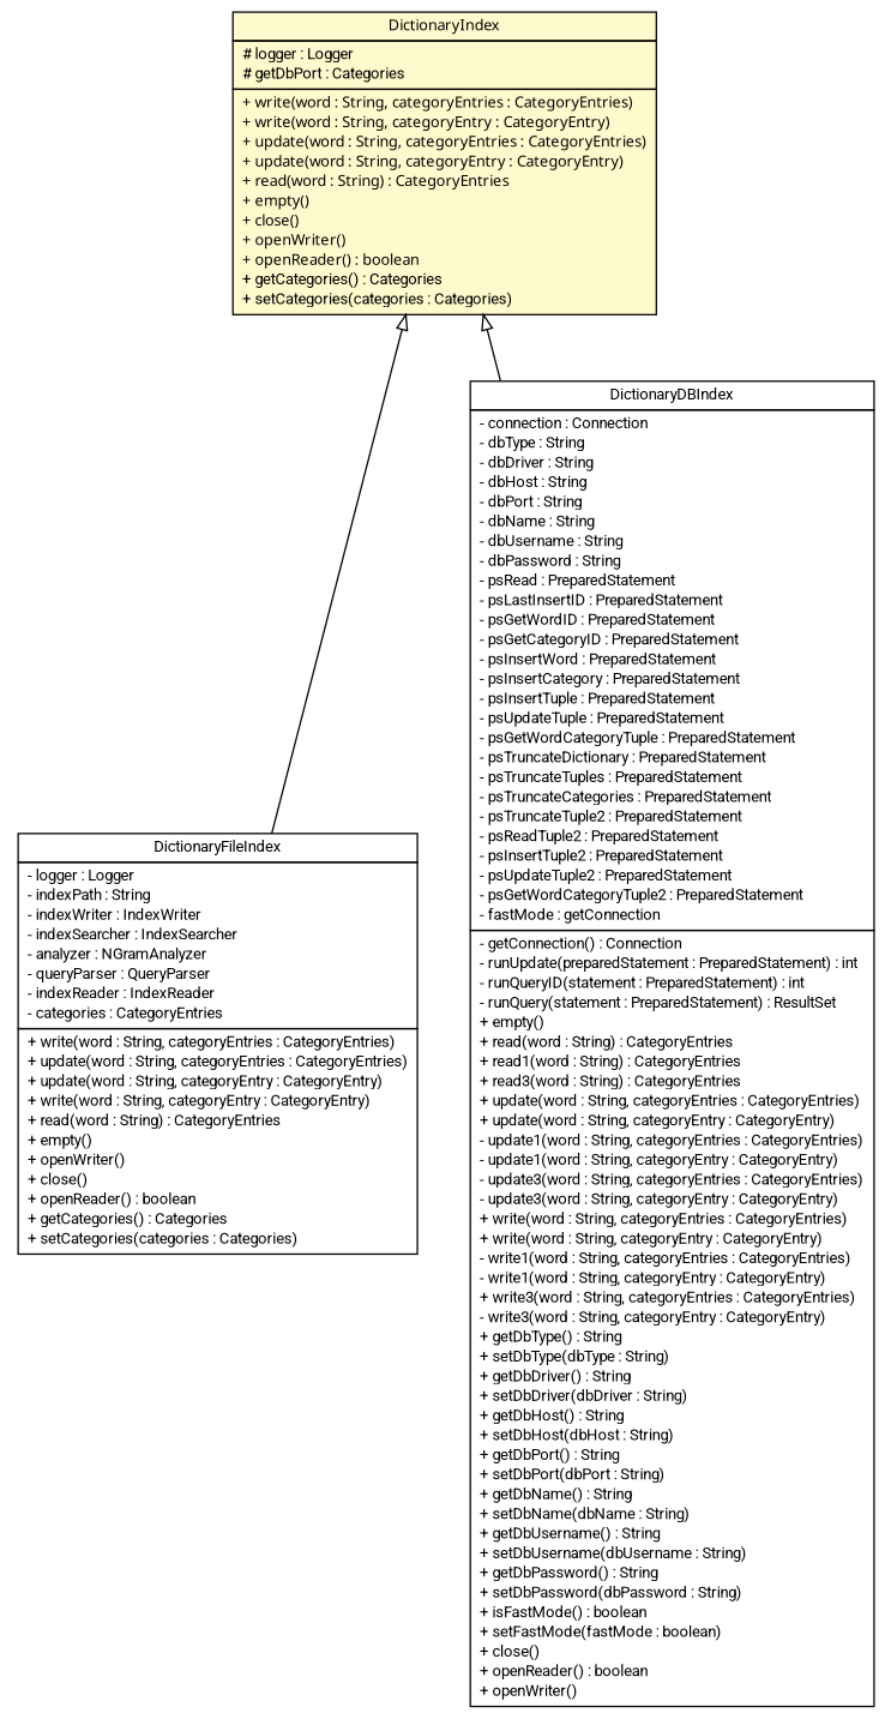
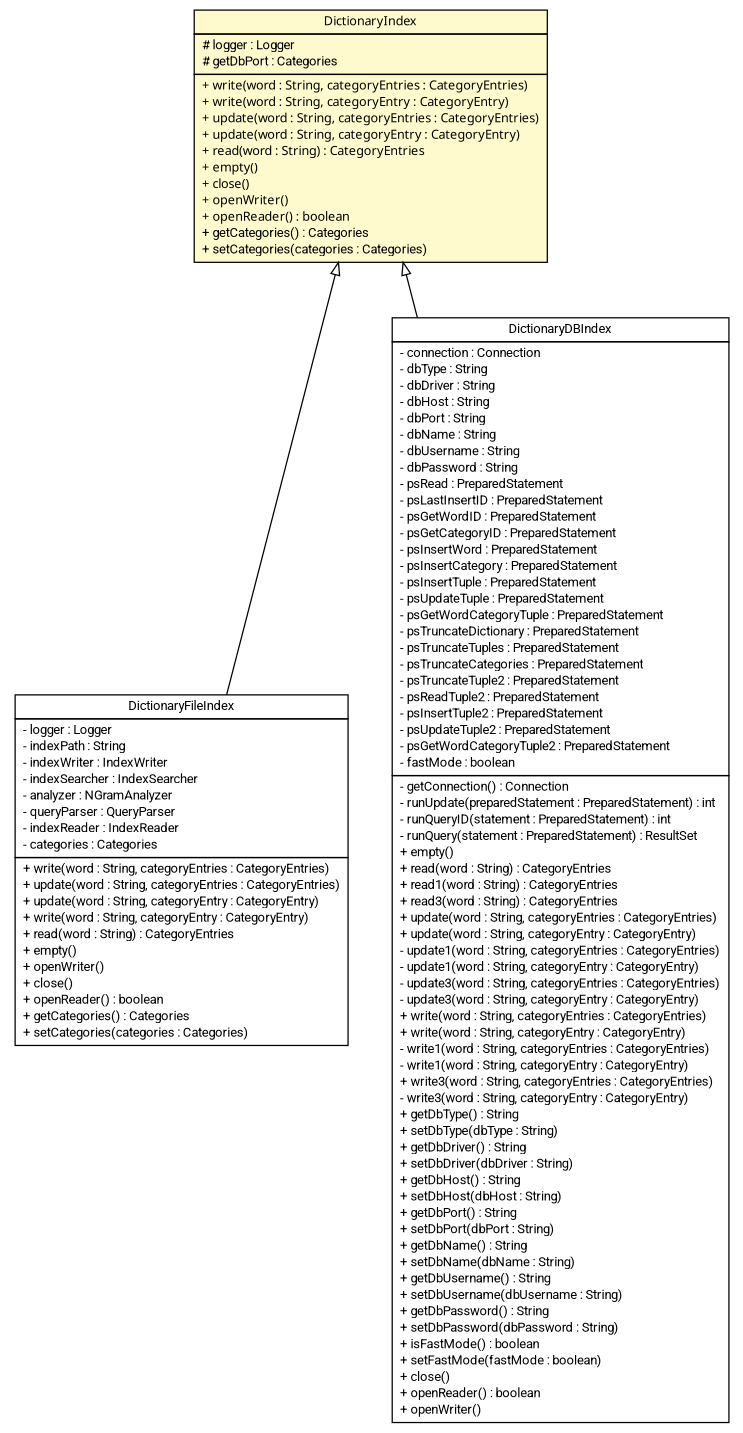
  digraph {
    fontname=Roboto
    nodesep=0.25
    ranksep=0.5
    node [fontcolor=black fontname=Roboto fontsize=10.0 shape=plaintext]
    edge [arrowtail=empty dir=back fontname=Roboto fontsize=10 headport=p labelfontname=arial labelfontsize=10 tailport=p]
    n1 [label=<<table title="tud.iir.persistence.DictionaryIndex" border="0" cellborder="1" cellspacing="0" cellpadding="2" port="p" bgcolor="lemonChiffon" href="./DictionaryIndex.html"> 		<tr><td><table border="0" cellspacing="0" cellpadding="1"> <tr><td align="center" balign="center"><font face="ariali"> DictionaryIndex </font></td></tr> 		</table></td></tr> 		<tr><td><table border="0" cellspacing="0" cellpadding="1"> <tr><td align="left" balign="left"> # logger : Logger </td></tr> <tr><td align="left" balign="left"> # getDbPort : Categories </td></tr> 		</table></td></tr> 		<tr><td><table border="0" cellspacing="0" cellpadding="1"> <tr><td align="left" balign="left"><font face="ariali" point-size="10.0"> + write(word : String, categoryEntries : CategoryEntries) </font></td></tr> <tr><td align="left" balign="left"><font face="ariali" point-size="10.0"> + write(word : String, categoryEntry : CategoryEntry) </font></td></tr> <tr><td align="left" balign="left"><font face="ariali" point-size="10.0"> + update(word : String, categoryEntries : CategoryEntries) </font></td></tr> <tr><td align="left" balign="left"><font face="ariali" point-size="10.0"> + update(word : String, categoryEntry : CategoryEntry) </font></td></tr> <tr><td align="left" balign="left"><font face="ariali" point-size="10.0"> + read(word : String) : CategoryEntries </font></td></tr> <tr><td align="left" balign="left"><font face="ariali" point-size="10.0"> + empty() </font></td></tr> <tr><td align="left" balign="left"><font face="ariali" point-size="10.0"> + close() </font></td></tr> <tr><td align="left" balign="left"><font face="ariali" point-size="10.0"> + openWriter() </font></td></tr> <tr><td align="left" balign="left"><font face="ariali" point-size="10.0"> + openReader() : boolean </font></td></tr> <tr><td align="left" balign="left"> + getCategories() : Categories </td></tr> <tr><td align="left" balign="left"> + setCategories(categories : Categories) </td></tr> 		</table></td></tr> 		</table>>]
-   n2 [label=<<table title="tud.iir.persistence.DictionaryFileIndex" border="0" cellborder="1" cellspacing="0" cellpadding="2" port="p" href="./DictionaryFileIndex.html"> 		<tr><td><table border="0" cellspacing="0" cellpadding="1"> <tr><td align="center" balign="center"> DictionaryFileIndex </td></tr> 		</table></td></tr> 		<tr><td><table border="0" cellspacing="0" cellpadding="1"> <tr><td align="left" balign="left"> - logger : Logger </td></tr> <tr><td align="left" balign="left"> - indexPath : String </td></tr> <tr><td align="left" balign="left"> - indexWriter : IndexWriter </td></tr> <tr><td align="left" balign="left"> - indexSearcher : IndexSearcher </td></tr> <tr><td align="left" balign="left"> - analyzer : NGramAnalyzer </td></tr> <tr><td align="left" balign="left"> - queryParser : QueryParser </td></tr> <tr><td align="left" balign="left"> - indexReader : IndexReader </td></tr> <tr><td align="left" balign="left"> - categories : CategoryEntries </td></tr> 		</table></td></tr> 		<tr><td><table border="0" cellspacing="0" cellpadding="1"> <tr><td align="left" balign="left"> + write(word : String, categoryEntries : CategoryEntries) </td></tr> <tr><td align="left" balign="left"> + update(word : String, categoryEntries : CategoryEntries) </td></tr> <tr><td align="left" balign="left"> + update(word : String, categoryEntry : CategoryEntry) </td></tr> <tr><td align="left" balign="left"> + write(word : String, categoryEntry : CategoryEntry) </td></tr> <tr><td align="left" balign="left"> + read(word : String) : CategoryEntries </td></tr> <tr><td align="left" balign="left"> + empty() </td></tr> <tr><td align="left" balign="left"> + openWriter() </td></tr> <tr><td align="left" balign="left"> + close() </td></tr> <tr><td align="left" balign="left"> + openReader() : boolean </td></tr> <tr><td align="left" balign="left"> + getCategories() : Categories </td></tr> <tr><td align="left" balign="left"> + setCategories(categories : Categories) </td></tr> 		</table></td></tr> 		</table>>]
-   n3 [label=<<table title="tud.iir.persistence.DictionaryDBIndex" border="0" cellborder="1" cellspacing="0" cellpadding="2" port="p" href="./DictionaryDBIndex.html"> 		<tr><td><table border="0" cellspacing="0" cellpadding="1"> <tr><td align="center" balign="center"> DictionaryDBIndex </td></tr> 		</table></td></tr> 		<tr><td><table border="0" cellspacing="0" cellpadding="1"> <tr><td align="left" balign="left"> - connection : Connection </td></tr> <tr><td align="left" balign="left"> - dbType : String </td></tr> <tr><td align="left" balign="left"> - dbDriver : String </td></tr> <tr><td align="left" balign="left"> - dbHost : String </td></tr> <tr><td align="left" balign="left"> - dbPort : String </td></tr> <tr><td align="left" balign="left"> - dbName : String </td></tr> <tr><td align="left" balign="left"> - dbUsername : String </td></tr> <tr><td align="left" balign="left"> - dbPassword : String </td></tr> <tr><td align="left" balign="left"> - psRead : PreparedStatement </td></tr> <tr><td align="left" balign="left"> - psLastInsertID : PreparedStatement </td></tr> <tr><td align="left" balign="left"> - psGetWordID : PreparedStatement </td></tr> <tr><td align="left" balign="left"> - psGetCategoryID : PreparedStatement </td></tr> <tr><td align="left" balign="left"> - psInsertWord : PreparedStatement </td></tr> <tr><td align="left" balign="left"> - psInsertCategory : PreparedStatement </td></tr> <tr><td align="left" balign="left"> - psInsertTuple : PreparedStatement </td></tr> <tr><td align="left" balign="left"> - psUpdateTuple : PreparedStatement </td></tr> <tr><td align="left" balign="left"> - psGetWordCategoryTuple : PreparedStatement </td></tr> <tr><td align="left" balign="left"> - psTruncateDictionary : PreparedStatement </td></tr> <tr><td align="left" balign="left"> - psTruncateTuples : PreparedStatement </td></tr> <tr><td align="left" balign="left"> - psTruncateCategories : PreparedStatement </td></tr> <tr><td align="left" balign="left"> - psTruncateTuple2 : PreparedStatement </td></tr> <tr><td align="left" balign="left"> - psReadTuple2 : PreparedStatement </td></tr> <tr><td align="left" balign="left"> - psInsertTuple2 : PreparedStatement </td></tr> <tr><td align="left" balign="left"> - psUpdateTuple2 : PreparedStatement </td></tr> <tr><td align="left" balign="left"> - psGetWordCategoryTuple2 : PreparedStatement </td></tr> <tr><td align="left" balign="left"> - fastMode : getConnection </td></tr> 		</table></td></tr> 		<tr><td><table border="0" cellspacing="0" cellpadding="1"> <tr><td align="left" balign="left"> - getConnection() : Connection </td></tr> <tr><td align="left" balign="left"> - runUpdate(preparedStatement : PreparedStatement) : int </td></tr> <tr><td align="left" balign="left"> - runQueryID(statement : PreparedStatement) : int </td></tr> <tr><td align="left" balign="left"> - runQuery(statement : PreparedStatement) : ResultSet </td></tr> <tr><td align="left" balign="left"> + empty() </td></tr> <tr><td align="left" balign="left"> + read(word : String) : CategoryEntries </td></tr> <tr><td align="left" balign="left"> + read1(word : String) : CategoryEntries </td></tr> <tr><td align="left" balign="left"> + read3(word : String) : CategoryEntries </td></tr> <tr><td align="left" balign="left"> + update(word : String, categoryEntries : CategoryEntries) </td></tr> <tr><td align="left" balign="left"> + update(word : String, categoryEntry : CategoryEntry) </td></tr> <tr><td align="left" balign="left"> - update1(word : String, categoryEntries : CategoryEntries) </td></tr> <tr><td align="left" balign="left"> - update1(word : String, categoryEntry : CategoryEntry) </td></tr> <tr><td align="left" balign="left"> - update3(word : String, categoryEntries : CategoryEntries) </td></tr> <tr><td align="left" balign="left"> - update3(word : String, categoryEntry : CategoryEntry) </td></tr> <tr><td align="left" balign="left"> + write(word : String, categoryEntries : CategoryEntries) </td></tr> <tr><td align="left" balign="left"> + write(word : String, categoryEntry : CategoryEntry) </td></tr> <tr><td align="left" balign="left"> - write1(word : String, categoryEntries : CategoryEntries) </td></tr> <tr><td align="left" balign="left"> - write1(word : String, categoryEntry : CategoryEntry) </td></tr> <tr><td align="left" balign="left"> + write3(word : String, categoryEntries : CategoryEntries) </td></tr> <tr><td align="left" balign="left"> - write3(word : String, categoryEntry : CategoryEntry) </td></tr> <tr><td align="left" balign="left"> + getDbType() : String </td></tr> <tr><td align="left" balign="left"> + setDbType(dbType : String) </td></tr> <tr><td align="left" balign="left"> + getDbDriver() : String </td></tr> <tr><td align="left" balign="left"> + setDbDriver(dbDriver : String) </td></tr> <tr><td align="left" balign="left"> + getDbHost() : String </td></tr> <tr><td align="left" balign="left"> + setDbHost(dbHost : String) </td></tr> <tr><td align="left" balign="left"> + getDbPort() : String </td></tr> <tr><td align="left" balign="left"> + setDbPort(dbPort : String) </td></tr> <tr><td align="left" balign="left"> + getDbName() : String </td></tr> <tr><td align="left" balign="left"> + setDbName(dbName : String) </td></tr> <tr><td align="left" balign="left"> + getDbUsername() : String </td></tr> <tr><td align="left" balign="left"> + setDbUsername(dbUsername : String) </td></tr> <tr><td align="left" balign="left"> + getDbPassword() : String </td></tr> <tr><td align="left" balign="left"> + setDbPassword(dbPassword : String) </td></tr> <tr><td align="left" balign="left"> + isFastMode() : boolean </td></tr> <tr><td align="left" balign="left"> + setFastMode(fastMode : boolean) </td></tr> <tr><td align="left" balign="left"> + close() </td></tr> <tr><td align="left" balign="left"> + openReader() : boolean </td></tr> <tr><td align="left" balign="left"> + openWriter() </td></tr> 		</table></td></tr> 		</table>>]
+   n2 [label=<<table title="tud.iir.persistence.DictionaryFileIndex" border="0" cellborder="1" cellspacing="0" cellpadding="2" port="p" href="./DictionaryFileIndex.html"> 		<tr><td><table border="0" cellspacing="0" cellpadding="1"> <tr><td align="center" balign="center"> DictionaryFileIndex </td></tr> 		</table></td></tr> 		<tr><td><table border="0" cellspacing="0" cellpadding="1"> <tr><td align="left" balign="left"> - logger : Logger </td></tr> <tr><td align="left" balign="left"> - indexPath : String </td></tr> <tr><td align="left" balign="left"> - indexWriter : IndexWriter </td></tr> <tr><td align="left" balign="left"> - indexSearcher : IndexSearcher </td></tr> <tr><td align="left" balign="left"> - analyzer : NGramAnalyzer </td></tr> <tr><td align="left" balign="left"> - queryParser : QueryParser </td></tr> <tr><td align="left" balign="left"> - indexReader : IndexReader </td></tr> <tr><td align="left" balign="left"> - categories : Categories </td></tr> 		</table></td></tr> 		<tr><td><table border="0" cellspacing="0" cellpadding="1"> <tr><td align="left" balign="left"> + write(word : String, categoryEntries : CategoryEntries) </td></tr> <tr><td align="left" balign="left"> + update(word : String, categoryEntries : CategoryEntries) </td></tr> <tr><td align="left" balign="left"> + update(word : String, categoryEntry : CategoryEntry) </td></tr> <tr><td align="left" balign="left"> + write(word : String, categoryEntry : CategoryEntry) </td></tr> <tr><td align="left" balign="left"> + read(word : String) : CategoryEntries </td></tr> <tr><td align="left" balign="left"> + empty() </td></tr> <tr><td align="left" balign="left"> + openWriter() </td></tr> <tr><td align="left" balign="left"> + close() </td></tr> <tr><td align="left" balign="left"> + openReader() : boolean </td></tr> <tr><td align="left" balign="left"> + getCategories() : Categories </td></tr> <tr><td align="left" balign="left"> + setCategories(categories : Categories) </td></tr> 		</table></td></tr> 		</table>>]
+   n3 [label=<<table title="tud.iir.persistence.DictionaryDBIndex" border="0" cellborder="1" cellspacing="0" cellpadding="2" port="p" href="./DictionaryDBIndex.html"> 		<tr><td><table border="0" cellspacing="0" cellpadding="1"> <tr><td align="center" balign="center"> DictionaryDBIndex </td></tr> 		</table></td></tr> 		<tr><td><table border="0" cellspacing="0" cellpadding="1"> <tr><td align="left" balign="left"> - connection : Connection </td></tr> <tr><td align="left" balign="left"> - dbType : String </td></tr> <tr><td align="left" balign="left"> - dbDriver : String </td></tr> <tr><td align="left" balign="left"> - dbHost : String </td></tr> <tr><td align="left" balign="left"> - dbPort : String </td></tr> <tr><td align="left" balign="left"> - dbName : String </td></tr> <tr><td align="left" balign="left"> - dbUsername : String </td></tr> <tr><td align="left" balign="left"> - dbPassword : String </td></tr> <tr><td align="left" balign="left"> - psRead : PreparedStatement </td></tr> <tr><td align="left" balign="left"> - psLastInsertID : PreparedStatement </td></tr> <tr><td align="left" balign="left"> - psGetWordID : PreparedStatement </td></tr> <tr><td align="left" balign="left"> - psGetCategoryID : PreparedStatement </td></tr> <tr><td align="left" balign="left"> - psInsertWord : PreparedStatement </td></tr> <tr><td align="left" balign="left"> - psInsertCategory : PreparedStatement </td></tr> <tr><td align="left" balign="left"> - psInsertTuple : PreparedStatement </td></tr> <tr><td align="left" balign="left"> - psUpdateTuple : PreparedStatement </td></tr> <tr><td align="left" balign="left"> - psGetWordCategoryTuple : PreparedStatement </td></tr> <tr><td align="left" balign="left"> - psTruncateDictionary : PreparedStatement </td></tr> <tr><td align="left" balign="left"> - psTruncateTuples : PreparedStatement </td></tr> <tr><td align="left" balign="left"> - psTruncateCategories : PreparedStatement </td></tr> <tr><td align="left" balign="left"> - psTruncateTuple2 : PreparedStatement </td></tr> <tr><td align="left" balign="left"> - psReadTuple2 : PreparedStatement </td></tr> <tr><td align="left" balign="left"> - psInsertTuple2 : PreparedStatement </td></tr> <tr><td align="left" balign="left"> - psUpdateTuple2 : PreparedStatement </td></tr> <tr><td align="left" balign="left"> - psGetWordCategoryTuple2 : PreparedStatement </td></tr> <tr><td align="left" balign="left"> - fastMode : boolean </td></tr> 		</table></td></tr> 		<tr><td><table border="0" cellspacing="0" cellpadding="1"> <tr><td align="left" balign="left"> - getConnection() : Connection </td></tr> <tr><td align="left" balign="left"> - runUpdate(preparedStatement : PreparedStatement) : int </td></tr> <tr><td align="left" balign="left"> - runQueryID(statement : PreparedStatement) : int </td></tr> <tr><td align="left" balign="left"> - runQuery(statement : PreparedStatement) : ResultSet </td></tr> <tr><td align="left" balign="left"> + empty() </td></tr> <tr><td align="left" balign="left"> + read(word : String) : CategoryEntries </td></tr> <tr><td align="left" balign="left"> + read1(word : String) : CategoryEntries </td></tr> <tr><td align="left" balign="left"> + read3(word : String) : CategoryEntries </td></tr> <tr><td align="left" balign="left"> + update(word : String, categoryEntries : CategoryEntries) </td></tr> <tr><td align="left" balign="left"> + update(word : String, categoryEntry : CategoryEntry) </td></tr> <tr><td align="left" balign="left"> - update1(word : String, categoryEntries : CategoryEntries) </td></tr> <tr><td align="left" balign="left"> - update1(word : String, categoryEntry : CategoryEntry) </td></tr> <tr><td align="left" balign="left"> - update3(word : String, categoryEntries : CategoryEntries) </td></tr> <tr><td align="left" balign="left"> - update3(word : String, categoryEntry : CategoryEntry) </td></tr> <tr><td align="left" balign="left"> + write(word : String, categoryEntries : CategoryEntries) </td></tr> <tr><td align="left" balign="left"> + write(word : String, categoryEntry : CategoryEntry) </td></tr> <tr><td align="left" balign="left"> - write1(word : String, categoryEntries : CategoryEntries) </td></tr> <tr><td align="left" balign="left"> - write1(word : String, categoryEntry : CategoryEntry) </td></tr> <tr><td align="left" balign="left"> + write3(word : String, categoryEntries : CategoryEntries) </td></tr> <tr><td align="left" balign="left"> - write3(word : String, categoryEntry : CategoryEntry) </td></tr> <tr><td align="left" balign="left"> + getDbType() : String </td></tr> <tr><td align="left" balign="left"> + setDbType(dbType : String) </td></tr> <tr><td align="left" balign="left"> + getDbDriver() : String </td></tr> <tr><td align="left" balign="left"> + setDbDriver(dbDriver : String) </td></tr> <tr><td align="left" balign="left"> + getDbHost() : String </td></tr> <tr><td align="left" balign="left"> + setDbHost(dbHost : String) </td></tr> <tr><td align="left" balign="left"> + getDbPort() : String </td></tr> <tr><td align="left" balign="left"> + setDbPort(dbPort : String) </td></tr> <tr><td align="left" balign="left"> + getDbName() : String </td></tr> <tr><td align="left" balign="left"> + setDbName(dbName : String) </td></tr> <tr><td align="left" balign="left"> + getDbUsername() : String </td></tr> <tr><td align="left" balign="left"> + setDbUsername(dbUsername : String) </td></tr> <tr><td align="left" balign="left"> + getDbPassword() : String </td></tr> <tr><td align="left" balign="left"> + setDbPassword(dbPassword : String) </td></tr> <tr><td align="left" balign="left"> + isFastMode() : boolean </td></tr> <tr><td align="left" balign="left"> + setFastMode(fastMode : boolean) </td></tr> <tr><td align="left" balign="left"> + close() </td></tr> <tr><td align="left" balign="left"> + openReader() : boolean </td></tr> <tr><td align="left" balign="left"> + openWriter() </td></tr> 		</table></td></tr> 		</table>>]
    n1 -> n2
    n1 -> n3
  }
